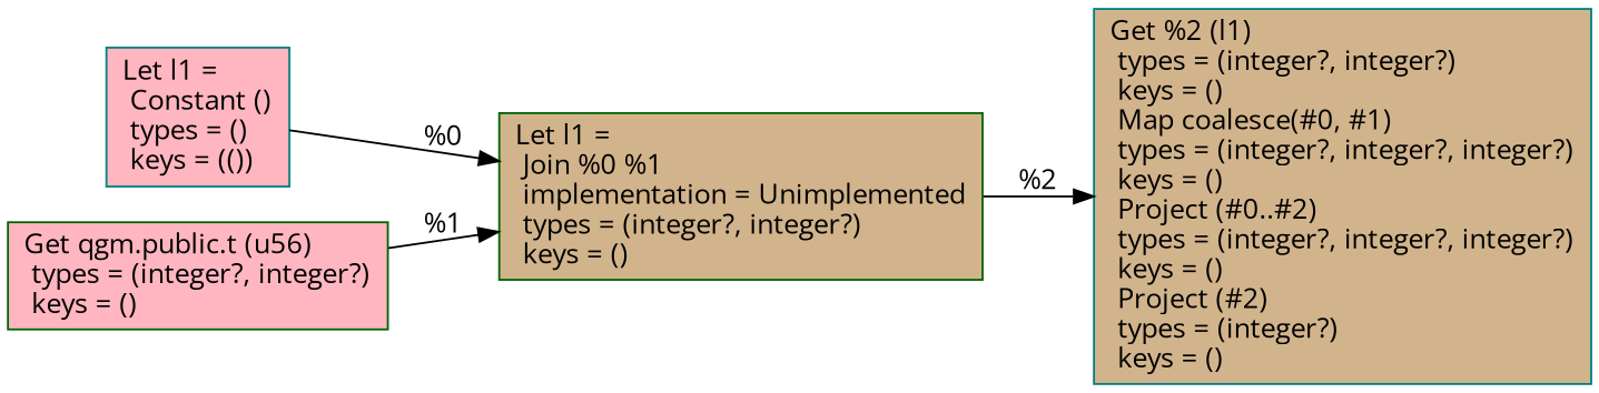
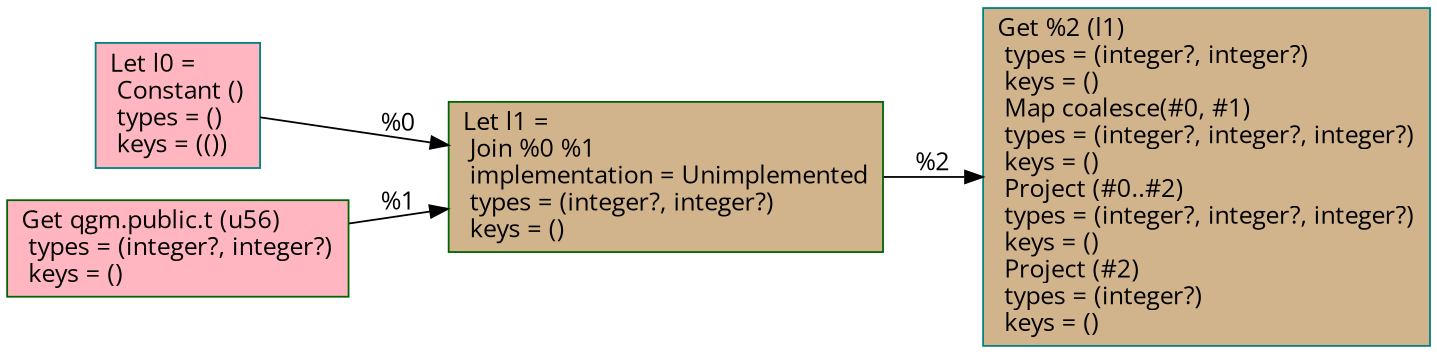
  digraph {
    rankdir=LR
    fontname="Open Sans"
    node [shape=record style=filled fillcolor=lightpink color=teal fontname="Open Sans"]
    edge [fontname="Open Sans"]
-   n1 [label="Let l1 =\l Constant ()\l  types = ()\l  keys = (())\l"]
+   n1 [label="Let l0 =\l Constant ()\l  types = ()\l  keys = (())\l"]
    n2 [label="Let l1 =\l Join %0 %1\l  implementation = Unimplemented\l  types = (integer?, integer?)\l  keys = ()\l" fillcolor=tan color=darkgreen]
    n3 [label=" Get qgm.public.t (u56)\l  types = (integer?, integer?)\l  keys = ()\l" color=darkgreen]
    n4 [label=" Get %2 (l1)\l  types = (integer?, integer?)\l  keys = ()\l Map coalesce(#0, #1)\l  types = (integer?, integer?, integer?)\l  keys = ()\l Project (#0..#2)\l  types = (integer?, integer?, integer?)\l  keys = ()\l Project (#2)\l  types = (integer?)\l  keys = ()\l" fillcolor=tan]
    n1 -> n2 [label="%0\l"]
    n2 -> n4 [label="%2\l"]
    n3 -> n2 [label="%1\l"]
  }
